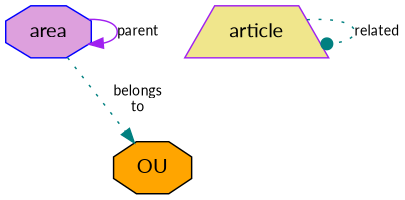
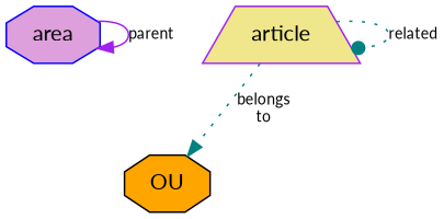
  digraph {
    fontname=Lato
    node [fontname=Lato shape=octagon style=filled]
    edge [arrowhead=normal color=teal fontname=Lato fontsize=10 style=dotted]
    n1 [color=black fillcolor=orange label=OU]
    area [color=blue fillcolor=plum]
    article [color=purple fillcolor=khaki shape=trapezium]
-   area -> n1 [label="belongs\nto"]
+   article -> n1 [label="belongs\nto"]
    area -> area [color=purple label=parent style=solid]
    article -> article [arrowhead=dot label=related]
  }
